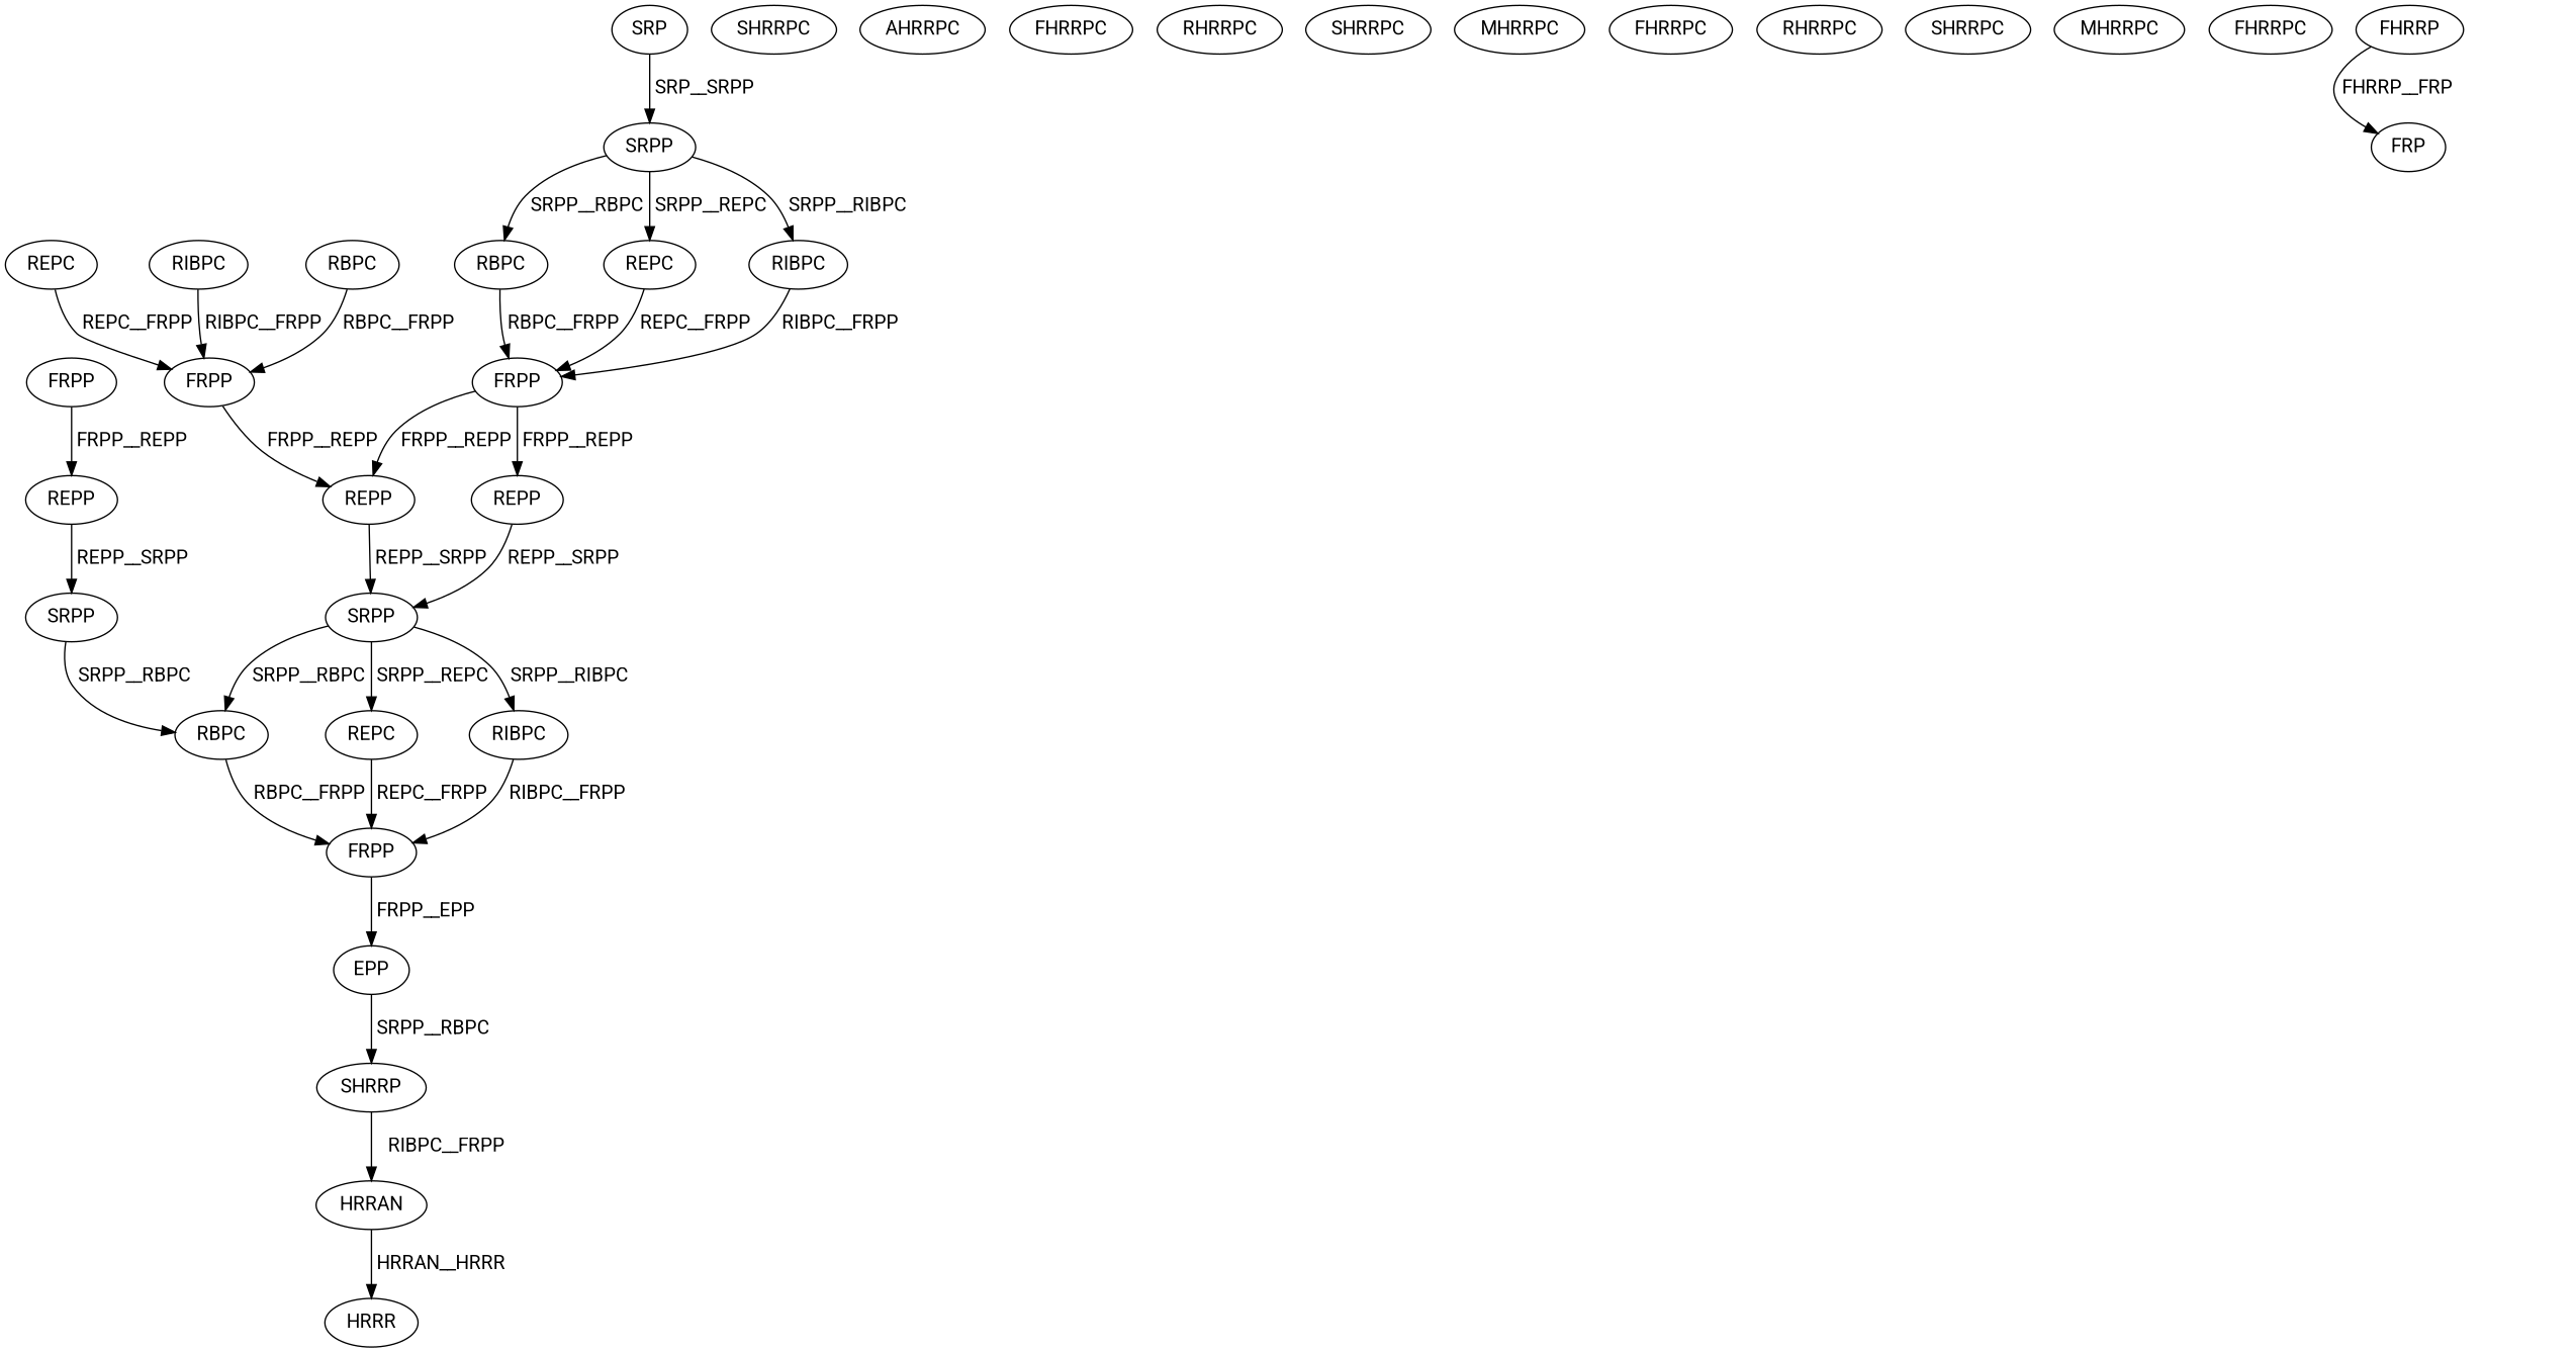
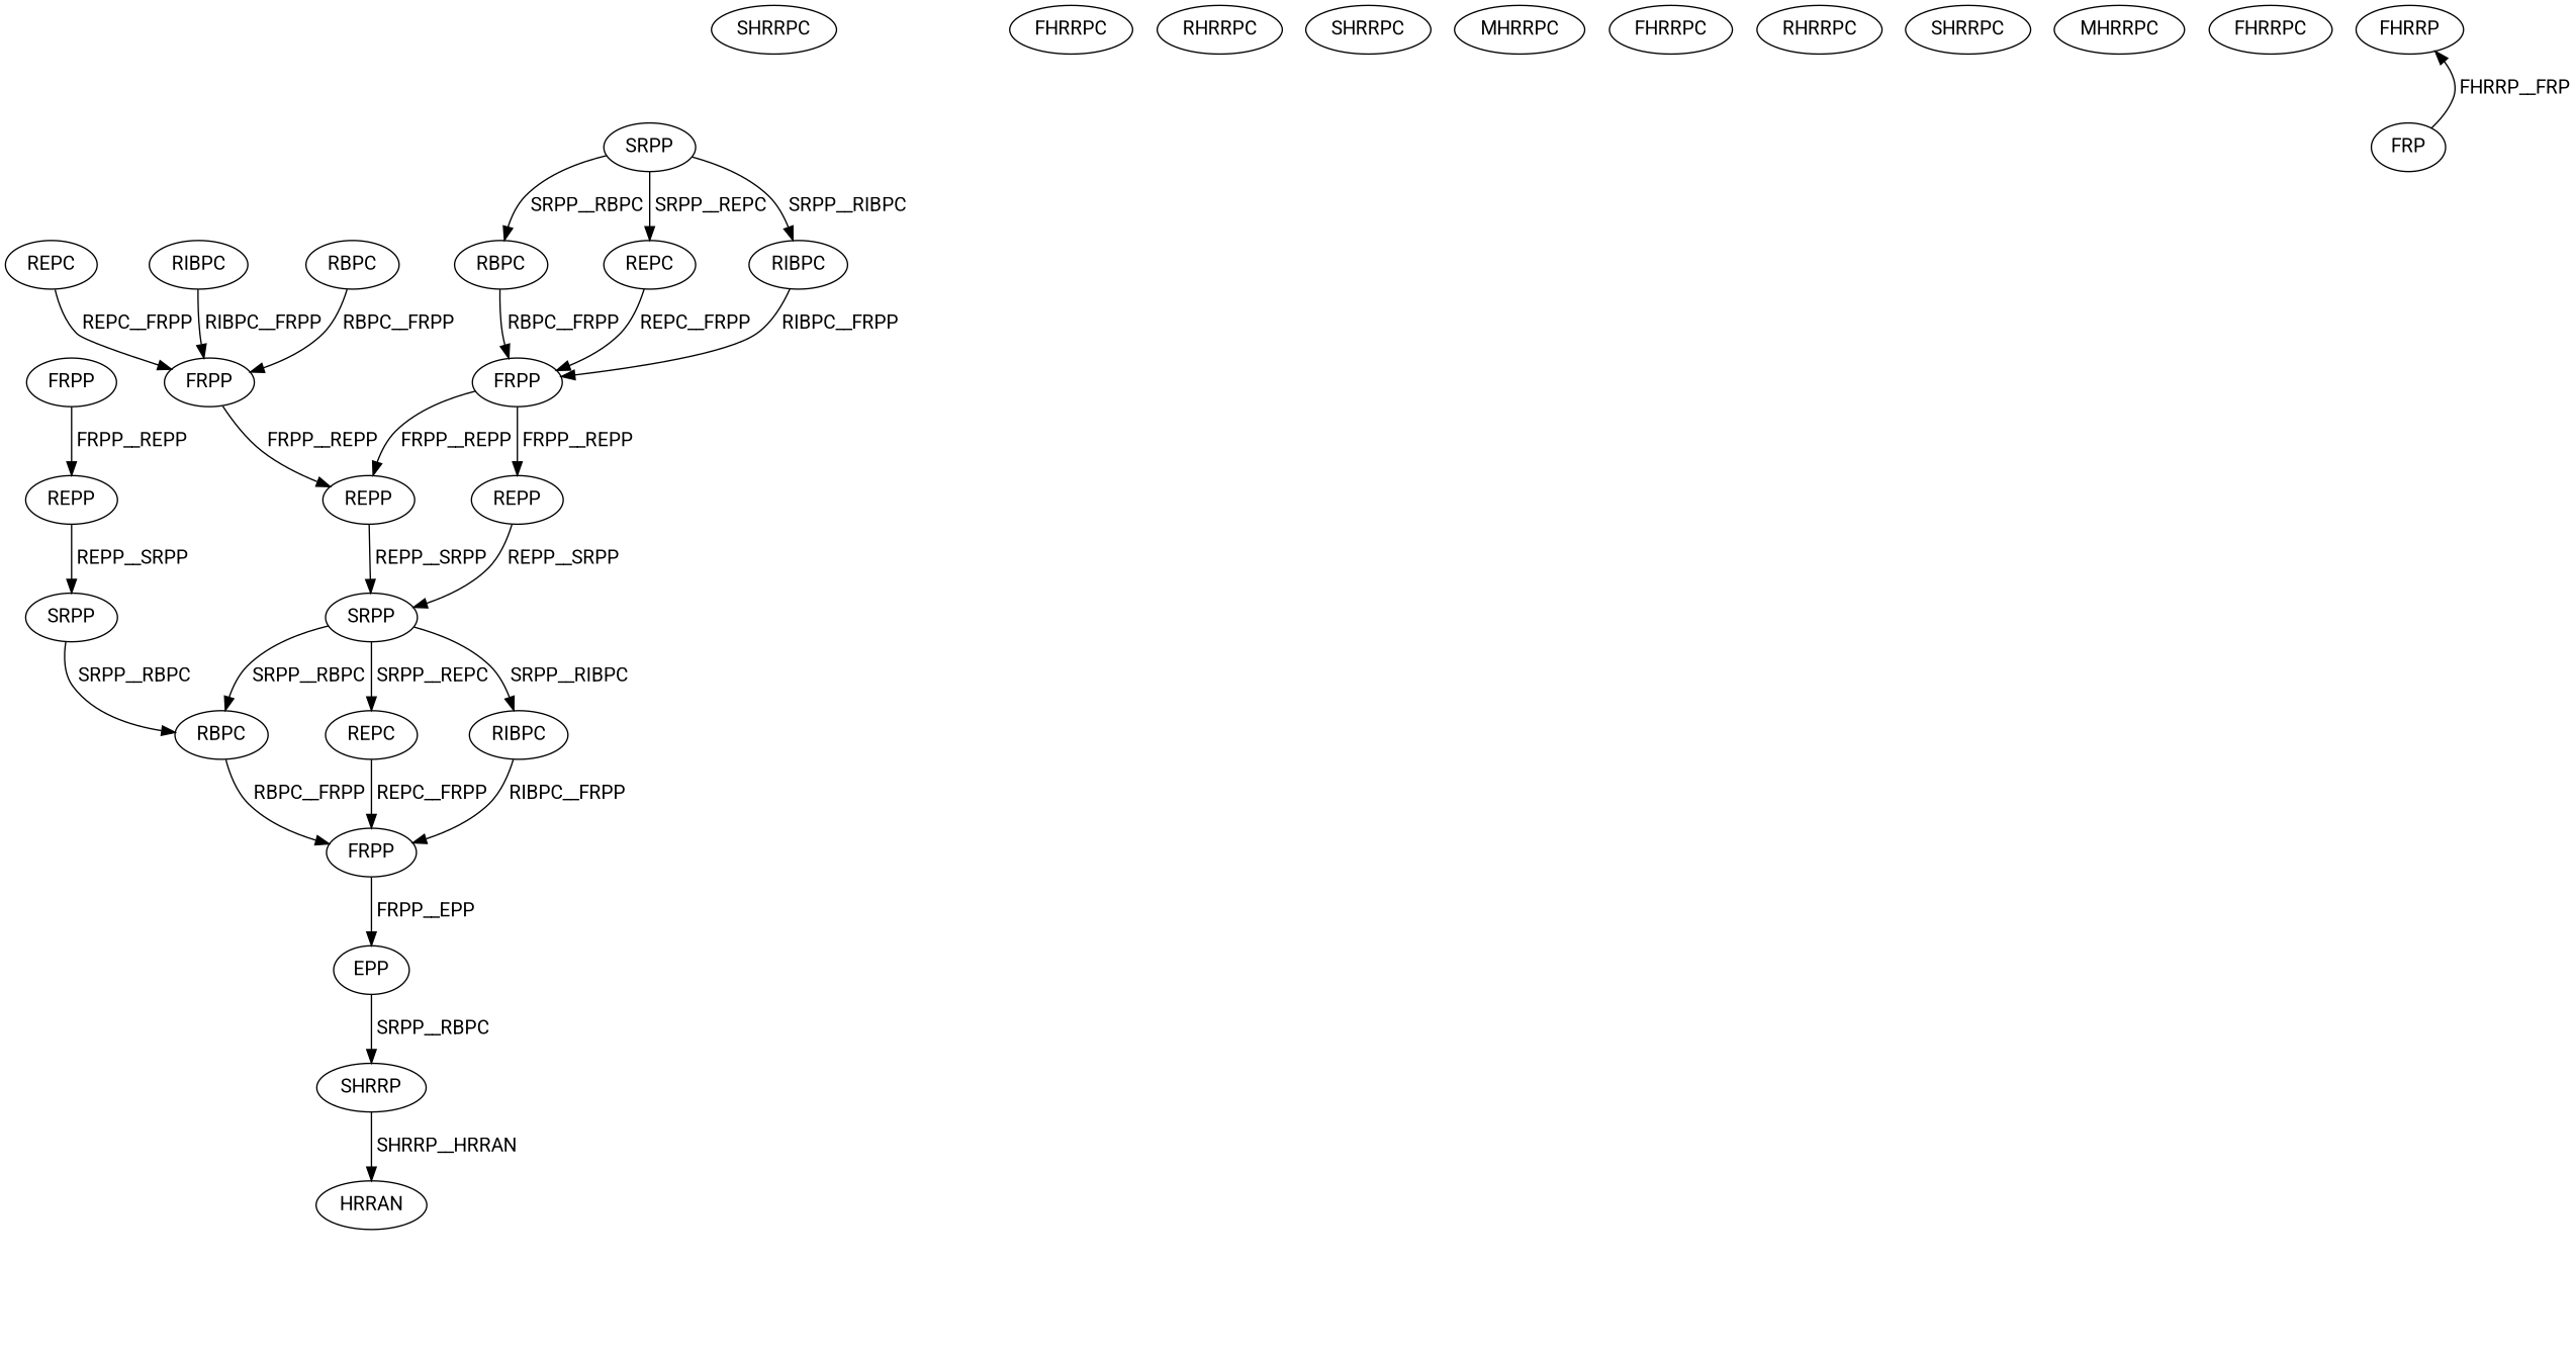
  digraph {
    fontname=Roboto
    node [color=black fontcolor=black fontname=Roboto]
    edge [color=black fontcolor=black fontname=Roboto]
-   n1 [label=SRP]
    n2 [label=SRPP]
    n3 [label=RBPC]
    n4 [label=REPC]
    n5 [label=RIBPC]
    n6 [label=FRPP]
    n7 [label=REPP]
    n8 [label=SRPP]
    n9 [label=REPC]
    n10 [label=FRPP]
    n11 [label=REPP]
    n12 [label=RIBPC]
    n13 [label=RBPC]
    n14 [label=FRPP]
    n15 [label=RBPC]
    n16 [label=SRPP]
    n17 [label=REPP]
    n18 [label=FRPP]
    n19 [label=REPC]
    n20 [label=RIBPC]
    n21 [label=EPP]
    n22 [label=SHRRP]
    n23 [label=HRRAN]
-   n24 [label=HRRR]
    n25 [label=SHRRPC]
-   n26 [label=AHRRPC]
    n27 [label=FHRRPC]
    n28 [label=RHRRPC]
    n29 [label=SHRRPC]
    n30 [label=MHRRPC]
    n31 [label=FHRRPC]
    n32 [label=RHRRPC]
    n33 [label=SHRRPC]
    n34 [label=MHRRPC]
    n35 [label=FHRRPC]
    n36 [label=FHRRP]
    n37 [label=FRP]
-   n1 -> n2 [label=" SRP__SRPP"]
    n2 -> n3 [label=" SRPP__RBPC"]
    n2 -> n4 [label=" SRPP__REPC"]
    n2 -> n5 [label=" SRPP__RIBPC"]
    n3 -> n14 [label=" RBPC__FRPP"]
    n4 -> n14 [label=" REPC__FRPP"]
    n5 -> n14 [label=" RIBPC__FRPP"]
    n6 -> n7 [label=" FRPP__REPP"]
    n7 -> n8 [label=" REPP__SRPP"]
    n8 -> n15 [label=" SRPP__RBPC"]
    n9 -> n10 [label=" REPC__FRPP"]
    n10 -> n11 [label=" FRPP__REPP"]
    n11 -> n16 [label=" REPP__SRPP"]
    n12 -> n10 [label=" RIBPC__FRPP"]
    n13 -> n10 [label=" RBPC__FRPP"]
    n14 -> n11 [label=" FRPP__REPP"]
    n14 -> n17 [label=" FRPP__REPP"]
    n15 -> n18 [label=" RBPC__FRPP"]
    n16 -> n15 [label=" SRPP__RBPC"]
    n16 -> n19 [label=" SRPP__REPC"]
    n16 -> n20 [label=" SRPP__RIBPC"]
    n17 -> n16 [label=" REPP__SRPP"]
    n18 -> n21 [label=" FRPP__EPP"]
    n19 -> n18 [label=" REPC__FRPP"]
    n20 -> n18 [label=" RIBPC__FRPP"]
    n21 -> n22 [label=" SRPP__RBPC"]
-   n22 -> n23 [label=" RIBPC__FRPP"]
-   n23 -> n24 [label=" HRRAN__HRRR"]
-   n36 -> n37 [label=" FHRRP__FRP"]
+   n22 -> n23 [label=" SHRRP__HRRAN"]
+   n37 -> n36 [label=" FHRRP__FRP"]
  }
